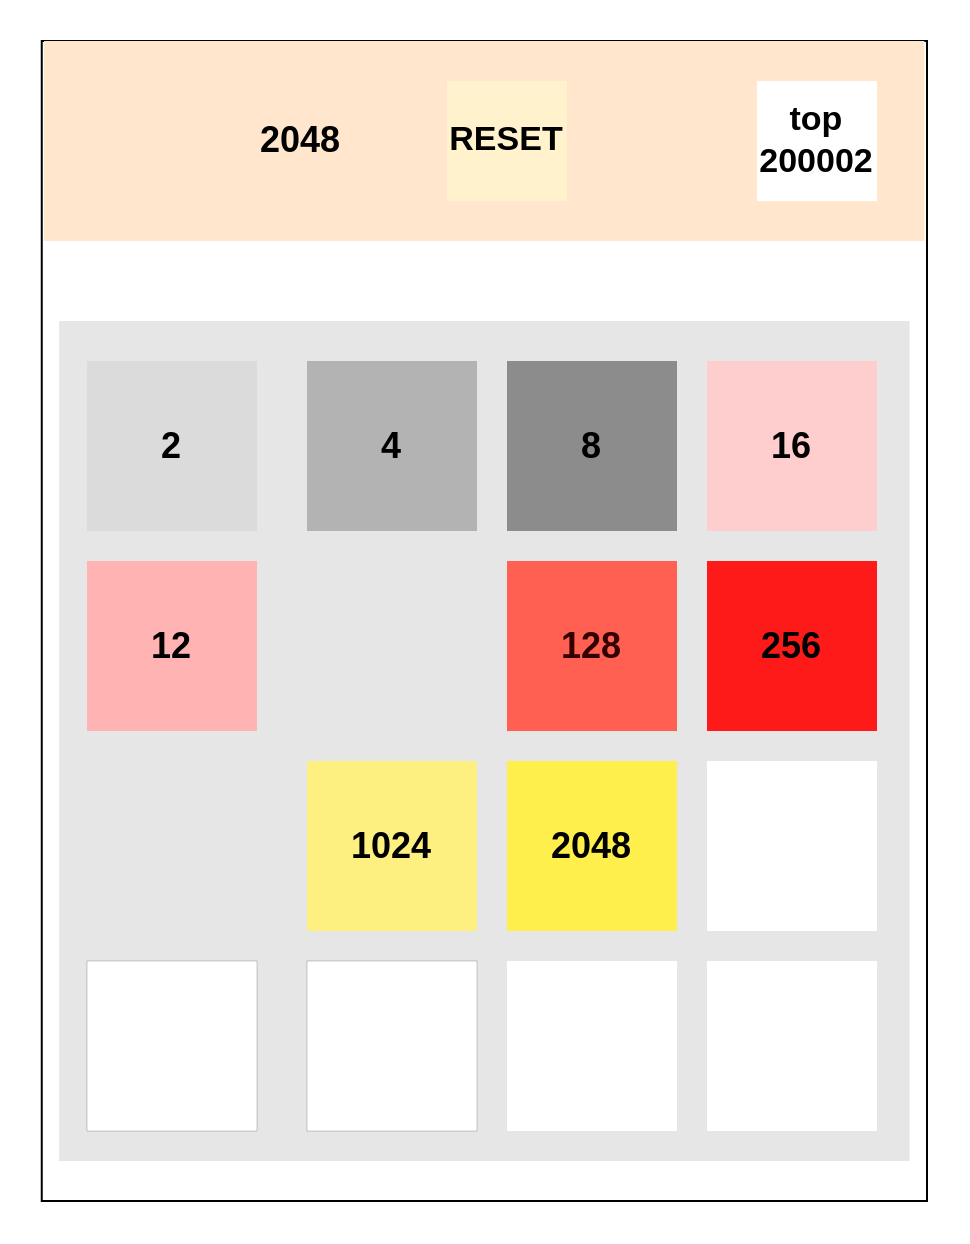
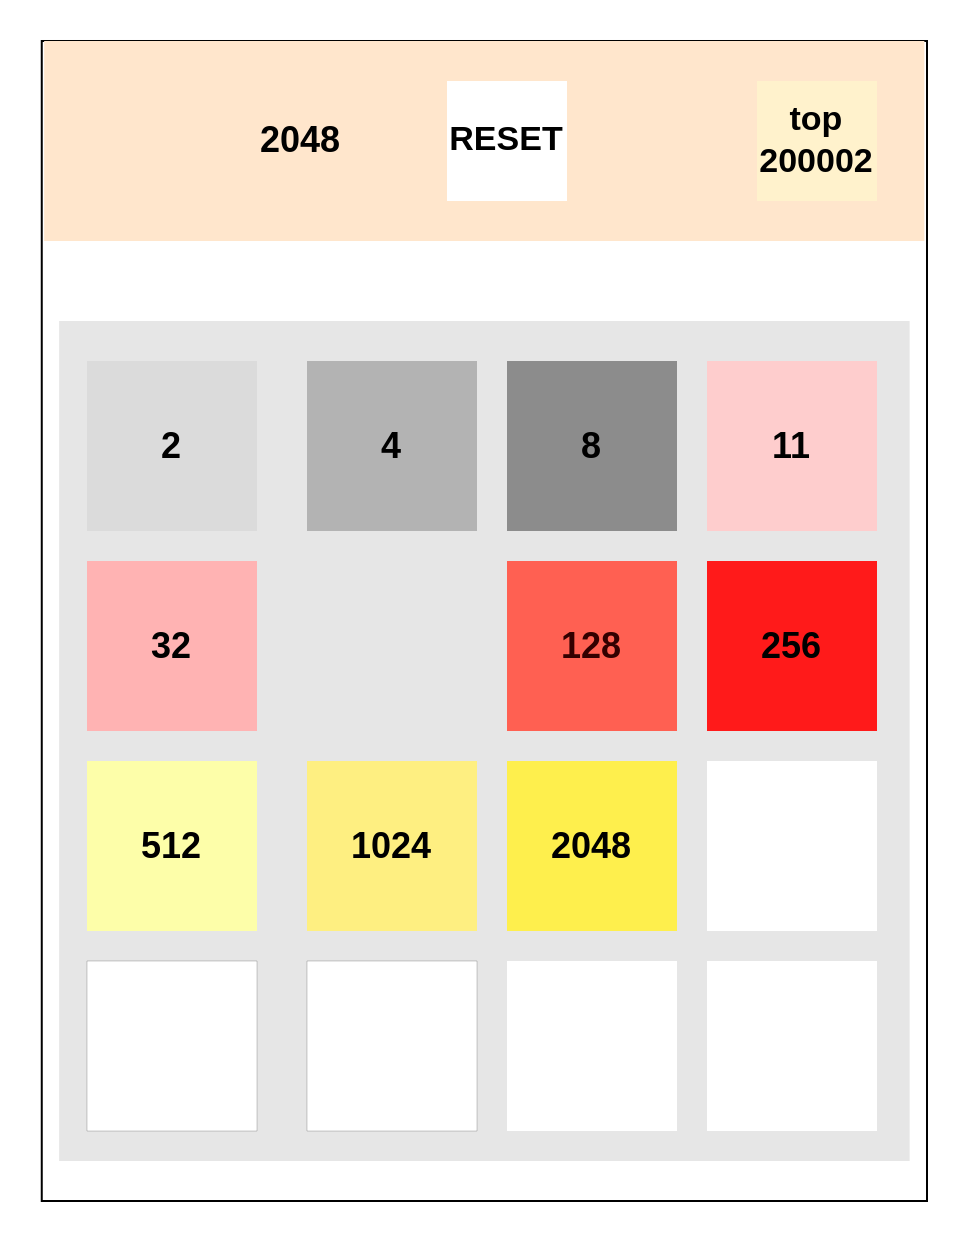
  <mxCell id="0" />
  <mxCell id="1" parent="0" />
  <mxCell id="2" value="" style="rounded=0;whiteSpace=wrap;html=1;direction=south;" parent="1" vertex="1"><mxGeometry x="20.38" y="20" width="442.62" height="580" as="geometry" /></mxCell>
  <mxCell id="3" value="&lt;font style=&quot;font-size: 18px;&quot;&gt;&lt;b style=&quot;&quot;&gt;2048&lt;/b&gt;&lt;/font&gt;" style="rounded=0;whiteSpace=wrap;html=1;fillColor=#ffe6cc;strokeColor=none;align=left;" parent="1" vertex="1"><mxGeometry x="21.69" y="20" width="440" height="100" as="geometry" /></mxCell>
  <mxCell id="4" value="" style="rounded=0;whiteSpace=wrap;html=1;direction=south;fillColor=light-dark(#e6e6e6, #ededed);strokeColor=none;strokeWidth=1;" parent="1" vertex="1"><mxGeometry x="29.07" y="160" width="425.25" height="420" as="geometry" /></mxCell>
  <mxCell id="5" value="&lt;font style=&quot;font-size: 18px;&quot;&gt;&lt;b style=&quot;&quot;&gt;2&lt;/b&gt;&lt;/font&gt;" style="whiteSpace=wrap;html=1;aspect=fixed;strokeWidth=2;strokeColor=none;fillColor=light-dark(#dbdbdb, #ededed);" parent="1" vertex="1"><mxGeometry x="43" y="180" width="85" height="85" as="geometry" /></mxCell>
  <mxCell id="6" value="&lt;font style=&quot;font-size: 18px;&quot;&gt;&lt;b&gt;4&lt;/b&gt;&lt;/font&gt;" style="whiteSpace=wrap;html=1;aspect=fixed;strokeWidth=2;fillColor=light-dark(#b3b3b3, #ededed);strokeColor=none;" parent="1" vertex="1"><mxGeometry x="153" y="180" width="85" height="85" as="geometry" /></mxCell>
  <mxCell id="7" value="&lt;font style=&quot;font-size: 18px;&quot;&gt;&lt;b&gt;8&lt;/b&gt;&lt;/font&gt;" style="whiteSpace=wrap;html=1;aspect=fixed;fillColor=light-dark(#8c8c8c, #EDEDED);strokeColor=none;strokeWidth=2;" parent="1" vertex="1"><mxGeometry x="253" y="180" width="85" height="85" as="geometry" /></mxCell>
- <mxCell id="8" value="&lt;font style=&quot;font-size: 18px;&quot;&gt;&lt;b&gt;16&lt;/b&gt;&lt;/font&gt;" style="whiteSpace=wrap;html=1;aspect=fixed;fillColor=light-dark(#fecdcd, #36210A);strokeColor=none;strokeWidth=2;" parent="1" vertex="1"><mxGeometry x="353" y="180" width="85" height="85" as="geometry" /></mxCell>
- <mxCell id="9" value="12" style="whiteSpace=wrap;html=1;aspect=fixed;fillColor=light-dark(#ffb3b3, #9a5800);strokeColor=none;fontColor=#000000;strokeWidth=2;fontSize=18;fontStyle=1" parent="1" vertex="1"><mxGeometry x="43" y="280" width="85" height="85" as="geometry" /></mxCell>
+ <mxCell id="8" value="&lt;font style=&quot;font-size: 18px;&quot;&gt;&lt;b&gt;11&lt;/b&gt;&lt;/font&gt;" style="whiteSpace=wrap;html=1;aspect=fixed;fillColor=light-dark(#fecdcd, #36210A);strokeColor=none;strokeWidth=2;" parent="1" vertex="1"><mxGeometry x="353" y="180" width="85" height="85" as="geometry" /></mxCell>
+ <mxCell id="9" value="32" style="whiteSpace=wrap;html=1;aspect=fixed;fillColor=light-dark(#ffb3b3, #9a5800);strokeColor=none;fontColor=#000000;strokeWidth=2;fontSize=18;fontStyle=1" parent="1" vertex="1"><mxGeometry x="43" y="280" width="85" height="85" as="geometry" /></mxCell>
  <mxCell id="10" value="&lt;font style=&quot;color: rgb(51, 0, 0);&quot;&gt;128&lt;/font&gt;" style="whiteSpace=wrap;html=1;aspect=fixed;fillColor=light-dark(#ff6052, #ff9281);strokeColor=none;fontColor=#ffffff;strokeWidth=2;fontSize=18;fontStyle=1" parent="1" vertex="1"><mxGeometry x="253" y="280" width="85" height="85" as="geometry" /></mxCell>
  <mxCell id="11" value="256" style="whiteSpace=wrap;html=1;aspect=fixed;fillColor=light-dark(#ff1a1a, #9a5800);strokeColor=none;fontColor=#000000;strokeWidth=2;fontSize=18;fontStyle=1" parent="1" vertex="1"><mxGeometry x="353" y="280" width="85" height="85" as="geometry" /></mxCell>
+ <mxCell id="12" value="512" style="whiteSpace=wrap;html=1;aspect=fixed;fillColor=light-dark(#fdfea9, #675000);strokeColor=none;fontColor=#000000;strokeWidth=2;fontSize=18;fontStyle=1" parent="1" vertex="1"><mxGeometry x="43" y="380" width="85" height="85" as="geometry" /></mxCell>
  <mxCell id="13" value="1024" style="whiteSpace=wrap;html=1;aspect=fixed;fillColor=light-dark(#feef81, #675000);strokeColor=none;fontColor=#000000;strokeWidth=2;fontSize=18;fontStyle=1" parent="1" vertex="1"><mxGeometry x="153" y="380" width="85" height="85" as="geometry" /></mxCell>
  <mxCell id="14" value="2048" style="whiteSpace=wrap;html=1;aspect=fixed;fillColor=light-dark(#feef4d, #675000);strokeColor=none;strokeWidth=2;fontColor=#000000;fontSize=18;fontStyle=1" parent="1" vertex="1"><mxGeometry x="253" y="380" width="85" height="85" as="geometry" /></mxCell>
  <mxCell id="15" value="" style="whiteSpace=wrap;html=1;aspect=fixed;fillColor=light-dark(#FFFFFF,#EDEDED);strokeColor=none;fontColor=#333333;strokeWidth=2;fontSize=18;fontStyle=1" parent="1" vertex="1"><mxGeometry x="353" y="380" width="85" height="85" as="geometry" /></mxCell>
- <mxCell id="16" value="&lt;span style=&quot;font-size: 17px;&quot;&gt;&lt;b&gt;top&lt;/b&gt;&lt;/span&gt;&lt;br&gt;&lt;div&gt;&lt;span style=&quot;font-size: 17px;&quot;&gt;&lt;b&gt;200002&lt;/b&gt;&lt;/span&gt;&lt;/div&gt;" style="whiteSpace=wrap;html=1;aspect=fixed;fillColor=#ffffff;strokeColor=none;strokeWidth=0;align=center;" parent="1" vertex="1"><mxGeometry x="378" y="40" width="60" height="60" as="geometry" /></mxCell>
+ <mxCell id="16" value="&lt;span style=&quot;font-size: 17px;&quot;&gt;&lt;b&gt;top&lt;/b&gt;&lt;/span&gt;&lt;br&gt;&lt;div&gt;&lt;span style=&quot;font-size: 17px;&quot;&gt;&lt;b&gt;200002&lt;/b&gt;&lt;/span&gt;&lt;/div&gt;" style="whiteSpace=wrap;html=1;aspect=fixed;fillColor=#fff2cc;strokeColor=none;strokeWidth=0;align=center;" parent="1" vertex="1"><mxGeometry x="378" y="40" width="60" height="60" as="geometry" /></mxCell>
  <mxCell id="17" value="" style="whiteSpace=wrap;html=1;aspect=fixed;strokeWidth=0;" parent="1" vertex="1"><mxGeometry x="43" y="480" width="85" height="85" as="geometry" /></mxCell>
  <mxCell id="18" value="" style="whiteSpace=wrap;html=1;aspect=fixed;fillColor=light-dark(#FFFFFF,#EDEDED);strokeColor=none;fontColor=#333333;strokeWidth=2;" parent="1" vertex="1"><mxGeometry x="253" y="480" width="85" height="85" as="geometry" /></mxCell>
  <mxCell id="19" value="" style="whiteSpace=wrap;html=1;aspect=fixed;strokeWidth=0;fillColor=#FFFFFF;" parent="1" vertex="1"><mxGeometry x="153" y="480" width="85" height="85" as="geometry" /></mxCell>
  <mxCell id="20" value="" style="whiteSpace=wrap;html=1;aspect=fixed;fillColor=light-dark(#ffffff, #ededed);strokeColor=none;fontColor=#333333;strokeWidth=2;" parent="1" vertex="1"><mxGeometry x="353" y="480" width="85" height="85" as="geometry" /></mxCell>
  <mxCell id="21" value="&lt;font style=&quot;font-size: 18px;&quot;&gt;&lt;b style=&quot;&quot;&gt;2048&lt;/b&gt;&lt;/font&gt;" style="rounded=0;whiteSpace=wrap;html=1;fillColor=#ffe6cc;strokeColor=none;align=left;strokeWidth=0;" parent="1" vertex="1"><mxGeometry x="128" y="20" width="76.06" height="100" as="geometry" /></mxCell>
  <mxCell id="22" value="" style="rounded=0;whiteSpace=wrap;html=1;fillColor=#ffe6cc;strokeColor=none;align=left;strokeWidth=0;" parent="1" vertex="1"><mxGeometry x="21.69" y="20" width="76.06" height="100" as="geometry" /></mxCell>
- <mxCell id="23" value="&lt;span style=&quot;font-size: 17px;&quot;&gt;&lt;b&gt;RESET&lt;/b&gt;&lt;/span&gt;" style="whiteSpace=wrap;html=1;aspect=fixed;fillColor=#fff2cc;strokeColor=none;strokeWidth=0;align=center;" parent="1" vertex="1"><mxGeometry x="223" y="40" width="60" height="60" as="geometry" /></mxCell>
+ <mxCell id="23" value="&lt;span style=&quot;font-size: 17px;&quot;&gt;&lt;b&gt;RESET&lt;/b&gt;&lt;/span&gt;" style="whiteSpace=wrap;html=1;aspect=fixed;fillColor=#ffffff;strokeColor=none;strokeWidth=0;align=center;" parent="1" vertex="1"><mxGeometry x="223" y="40" width="60" height="60" as="geometry" /></mxCell>
